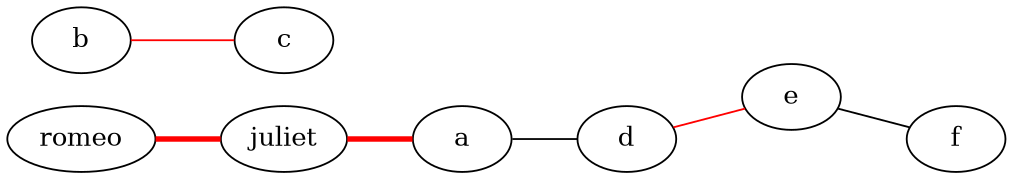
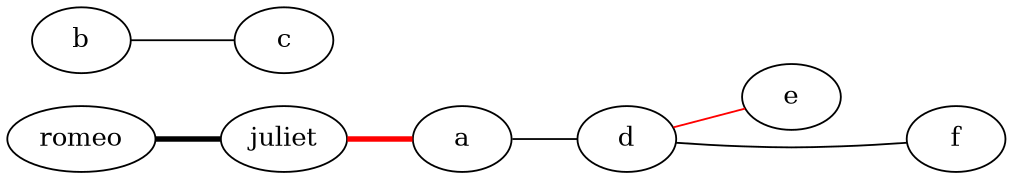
  graph {
    rankdir=LR
    romeo
    juliet
    a
    d
    e
    f
    b
    c
-   romeo -- juliet [color=red penwidth=3.0]
+   romeo -- juliet [color=black penwidth=3.0]
    juliet -- a [color=red penwidth=3.0]
    a -- d
    d -- e [color=red]
-   e -- f
-   b -- c [color=red]
+   d -- f
+   b -- c
  }
